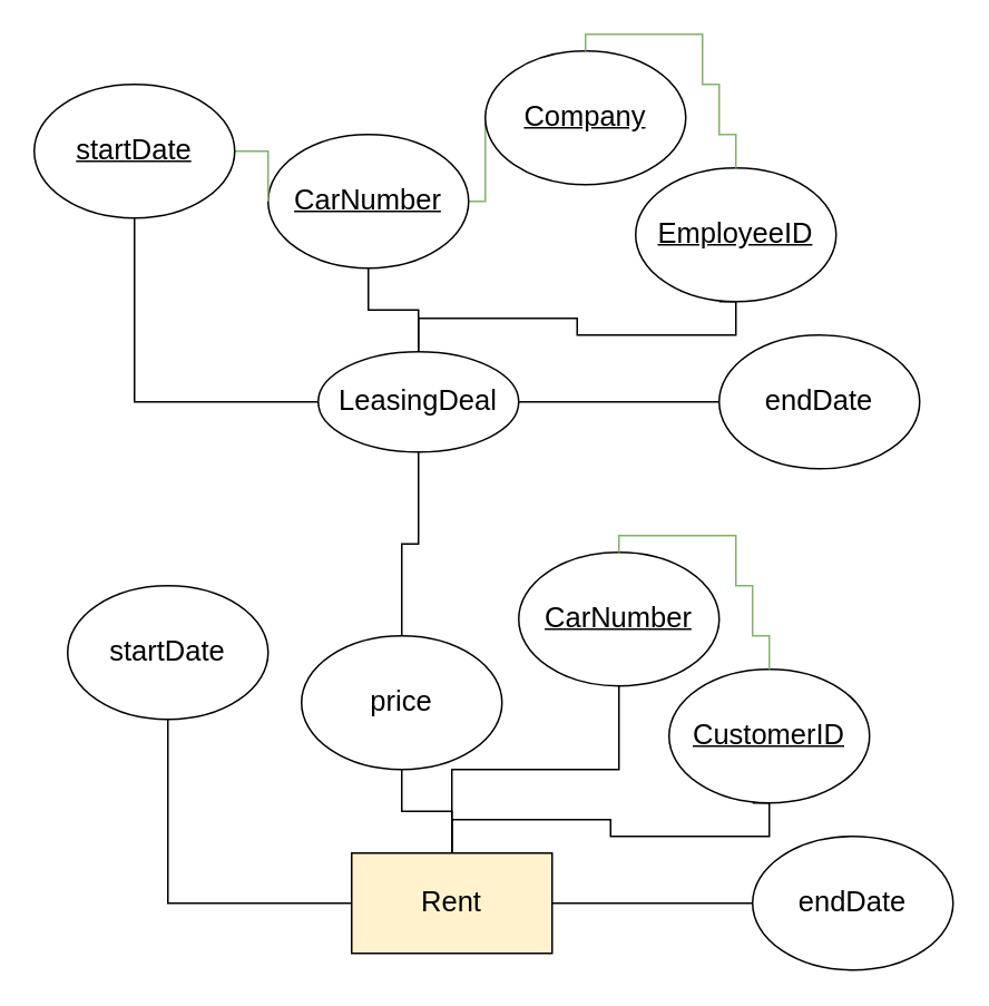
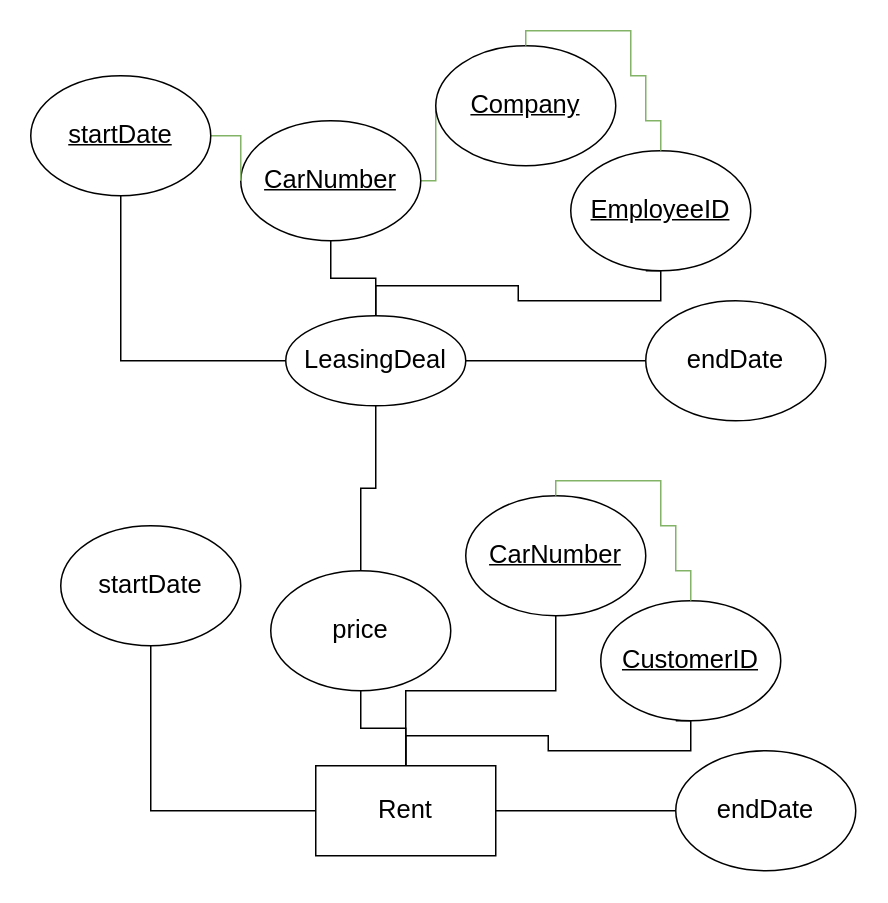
  <mxCell id="0" />
  <mxCell id="1" parent="0" />
  <mxCell id="2" style="edgeStyle=orthogonalEdgeStyle;rounded=0;orthogonalLoop=1;jettySize=auto;html=1;fontSize=17;endArrow=none;endFill=0;" edge="1" parent="1" source="6" target="8"><mxGeometry relative="1" as="geometry"><mxPoint x="200" y="120" as="targetPoint" /></mxGeometry></mxCell>
  <mxCell id="3" style="edgeStyle=orthogonalEdgeStyle;rounded=0;orthogonalLoop=1;jettySize=auto;html=1;fontSize=17;endArrow=none;endFill=0;entryX=0.5;entryY=1;entryDx=0;entryDy=0;" edge="1" parent="1" source="6" target="10"><mxGeometry relative="1" as="geometry"><mxPoint x="110" y="160" as="targetPoint" /></mxGeometry></mxCell>
  <mxCell id="4" style="edgeStyle=orthogonalEdgeStyle;rounded=0;orthogonalLoop=1;jettySize=auto;html=1;exitX=0.5;exitY=1;exitDx=0;exitDy=0;fontSize=17;endArrow=none;endFill=0;startArrow=none;" edge="1" parent="1" source="15"><mxGeometry relative="1" as="geometry"><mxPoint x="430" y="180" as="targetPoint" /></mxGeometry></mxCell>
  <mxCell id="5" style="edgeStyle=orthogonalEdgeStyle;rounded=0;orthogonalLoop=1;jettySize=auto;html=1;fontSize=17;endArrow=none;endFill=0;" edge="1" parent="1" source="6"><mxGeometry relative="1" as="geometry"><mxPoint x="430" y="240" as="targetPoint" /></mxGeometry></mxCell>
  <mxCell id="6" value="&lt;font style=&quot;font-size: 17px;&quot;&gt;LeasingDeal&lt;/font&gt;" style="ellipse;whiteSpace=wrap;html=1;" vertex="1" parent="1"><mxGeometry x="190" y="210" width="120" height="60" as="geometry" /></mxCell>
  <mxCell id="7" style="edgeStyle=orthogonalEdgeStyle;rounded=0;orthogonalLoop=1;jettySize=auto;html=1;entryX=0;entryY=0.5;entryDx=0;entryDy=0;fontSize=17;endArrow=none;endFill=0;fillColor=#d5e8d4;strokeColor=#82b366;" edge="1" parent="1" source="8" target="13"><mxGeometry relative="1" as="geometry"><Array as="points"><mxPoint x="290" y="120" /></Array></mxGeometry></mxCell>
  <mxCell id="8" value="&lt;u&gt;CarNumber&lt;/u&gt;" style="ellipse;whiteSpace=wrap;html=1;fontSize=17;" vertex="1" parent="1"><mxGeometry x="160" y="80" width="120" height="80" as="geometry" /></mxCell>
  <mxCell id="9" style="edgeStyle=orthogonalEdgeStyle;rounded=0;orthogonalLoop=1;jettySize=auto;html=1;fontSize=17;endArrow=none;endFill=0;entryX=0;entryY=0.5;entryDx=0;entryDy=0;fillColor=#d5e8d4;strokeColor=#82b366;" edge="1" parent="1" source="10" target="8"><mxGeometry relative="1" as="geometry"><mxPoint x="140" y="30" as="targetPoint" /></mxGeometry></mxCell>
  <mxCell id="10" value="&lt;u&gt;startDate&lt;/u&gt;" style="ellipse;whiteSpace=wrap;html=1;fontSize=17;" vertex="1" parent="1"><mxGeometry x="20" y="50" width="120" height="80" as="geometry" /></mxCell>
  <mxCell id="11" value="endDate" style="ellipse;whiteSpace=wrap;html=1;fontSize=17;" vertex="1" parent="1"><mxGeometry x="430" y="200" width="120" height="80" as="geometry" /></mxCell>
  <mxCell id="12" value="" style="edgeStyle=orthogonalEdgeStyle;rounded=0;orthogonalLoop=1;jettySize=auto;html=1;fontSize=17;endArrow=none;endFill=0;" edge="1" parent="1" source="6" target="22"><mxGeometry relative="1" as="geometry"><mxPoint x="320" y="140" as="targetPoint" /><mxPoint x="310" y="240" as="sourcePoint" /></mxGeometry></mxCell>
  <mxCell id="13" value="&lt;u&gt;Company&lt;/u&gt;" style="ellipse;whiteSpace=wrap;html=1;fontSize=17;" vertex="1" parent="1"><mxGeometry x="290" y="30" width="120" height="80" as="geometry" /></mxCell>
  <mxCell id="14" value="" style="edgeStyle=orthogonalEdgeStyle;rounded=0;orthogonalLoop=1;jettySize=auto;html=1;exitX=0.5;exitY=0;exitDx=0;exitDy=0;fontSize=17;endArrow=none;endFill=0;" edge="1" parent="1" source="6" target="15"><mxGeometry relative="1" as="geometry"><mxPoint x="430" y="180" as="targetPoint" /><mxPoint x="250" y="210" as="sourcePoint" /></mxGeometry></mxCell>
  <mxCell id="15" value="&lt;u&gt;EmployeeID&lt;/u&gt;" style="ellipse;whiteSpace=wrap;html=1;fontSize=17;" vertex="1" parent="1"><mxGeometry x="380" y="100" width="120" height="80" as="geometry" /></mxCell>
  <mxCell id="16" style="edgeStyle=orthogonalEdgeStyle;rounded=0;orthogonalLoop=1;jettySize=auto;html=1;fontSize=17;endArrow=none;endFill=0;entryX=0.5;entryY=0;entryDx=0;entryDy=0;fillColor=#d5e8d4;strokeColor=#82b366;" edge="1" parent="1" source="13" target="15"><mxGeometry relative="1" as="geometry"><mxPoint x="460" y="60" as="targetPoint" /><Array as="points"><mxPoint x="350" y="20" /><mxPoint x="420" y="20" /><mxPoint x="420" y="50" /><mxPoint x="430" y="50" /><mxPoint x="430" y="80" /><mxPoint x="440" y="80" /></Array></mxGeometry></mxCell>
  <mxCell id="17" style="edgeStyle=orthogonalEdgeStyle;rounded=0;orthogonalLoop=1;jettySize=auto;html=1;fontSize=17;endArrow=none;endFill=0;" edge="1" parent="1" source="21" target="22"><mxGeometry relative="1" as="geometry"><mxPoint x="220" y="420" as="targetPoint" /></mxGeometry></mxCell>
  <mxCell id="18" style="edgeStyle=orthogonalEdgeStyle;rounded=0;orthogonalLoop=1;jettySize=auto;html=1;fontSize=17;endArrow=none;endFill=0;entryX=0.5;entryY=1;entryDx=0;entryDy=0;" edge="1" parent="1" source="21" target="23"><mxGeometry relative="1" as="geometry"><mxPoint x="130" y="460" as="targetPoint" /></mxGeometry></mxCell>
  <mxCell id="19" style="edgeStyle=orthogonalEdgeStyle;rounded=0;orthogonalLoop=1;jettySize=auto;html=1;exitX=0.5;exitY=1;exitDx=0;exitDy=0;fontSize=17;endArrow=none;endFill=0;startArrow=none;" edge="1" parent="1" source="28"><mxGeometry relative="1" as="geometry"><mxPoint x="450" y="480" as="targetPoint" /></mxGeometry></mxCell>
  <mxCell id="20" style="edgeStyle=orthogonalEdgeStyle;rounded=0;orthogonalLoop=1;jettySize=auto;html=1;fontSize=17;endArrow=none;endFill=0;" edge="1" parent="1" source="21"><mxGeometry relative="1" as="geometry"><mxPoint x="450" y="540" as="targetPoint" /></mxGeometry></mxCell>
- <mxCell id="21" value="&lt;font style=&quot;font-size: 17px;&quot;&gt;Rent&lt;/font&gt;" style="rounded=0;whiteSpace=wrap;html=1;fillColor=#fff2cc;" vertex="1" parent="1"><mxGeometry x="210" y="510" width="120" height="60" as="geometry" /></mxCell>
+ <mxCell id="21" value="&lt;font style=&quot;font-size: 17px;&quot;&gt;Rent&lt;/font&gt;" style="rounded=0;whiteSpace=wrap;html=1;" vertex="1" parent="1"><mxGeometry x="210" y="510" width="120" height="60" as="geometry" /></mxCell>
  <mxCell id="22" value="price" style="ellipse;whiteSpace=wrap;html=1;fontSize=17;" vertex="1" parent="1"><mxGeometry x="180" y="380" width="120" height="80" as="geometry" /></mxCell>
  <mxCell id="23" value="startDate" style="ellipse;whiteSpace=wrap;html=1;fontSize=17;" vertex="1" parent="1"><mxGeometry x="40" y="350" width="120" height="80" as="geometry" /></mxCell>
  <mxCell id="24" value="endDate" style="ellipse;whiteSpace=wrap;html=1;fontSize=17;" vertex="1" parent="1"><mxGeometry x="450" y="500" width="120" height="80" as="geometry" /></mxCell>
  <mxCell id="25" value="" style="edgeStyle=orthogonalEdgeStyle;rounded=0;orthogonalLoop=1;jettySize=auto;html=1;fontSize=17;endArrow=none;endFill=0;" edge="1" parent="1" source="21" target="26"><mxGeometry relative="1" as="geometry"><mxPoint x="340" y="440" as="targetPoint" /><mxPoint x="330" y="540" as="sourcePoint" /></mxGeometry></mxCell>
  <mxCell id="26" value="&lt;u style=&quot;border-color: var(--border-color);&quot;&gt;CarNumber&lt;/u&gt;" style="ellipse;whiteSpace=wrap;html=1;fontSize=17;" vertex="1" parent="1"><mxGeometry x="310" y="330" width="120" height="80" as="geometry" /></mxCell>
  <mxCell id="27" value="" style="edgeStyle=orthogonalEdgeStyle;rounded=0;orthogonalLoop=1;jettySize=auto;html=1;exitX=0.5;exitY=0;exitDx=0;exitDy=0;fontSize=17;endArrow=none;endFill=0;" edge="1" parent="1" source="21" target="28"><mxGeometry relative="1" as="geometry"><mxPoint x="450" y="480" as="targetPoint" /><mxPoint x="270" y="510" as="sourcePoint" /></mxGeometry></mxCell>
  <mxCell id="28" value="&lt;u&gt;CustomerID&lt;/u&gt;" style="ellipse;whiteSpace=wrap;html=1;fontSize=17;" vertex="1" parent="1"><mxGeometry x="400" y="400" width="120" height="80" as="geometry" /></mxCell>
  <mxCell id="29" style="edgeStyle=orthogonalEdgeStyle;rounded=0;orthogonalLoop=1;jettySize=auto;html=1;fontSize=17;endArrow=none;endFill=0;entryX=0.5;entryY=0;entryDx=0;entryDy=0;fillColor=#d5e8d4;strokeColor=#82b366;" edge="1" parent="1" source="26" target="28"><mxGeometry relative="1" as="geometry"><mxPoint x="480" y="360" as="targetPoint" /><Array as="points"><mxPoint x="370" y="320" /><mxPoint x="440" y="320" /><mxPoint x="440" y="350" /><mxPoint x="450" y="350" /><mxPoint x="450" y="380" /><mxPoint x="460" y="380" /></Array></mxGeometry></mxCell>
